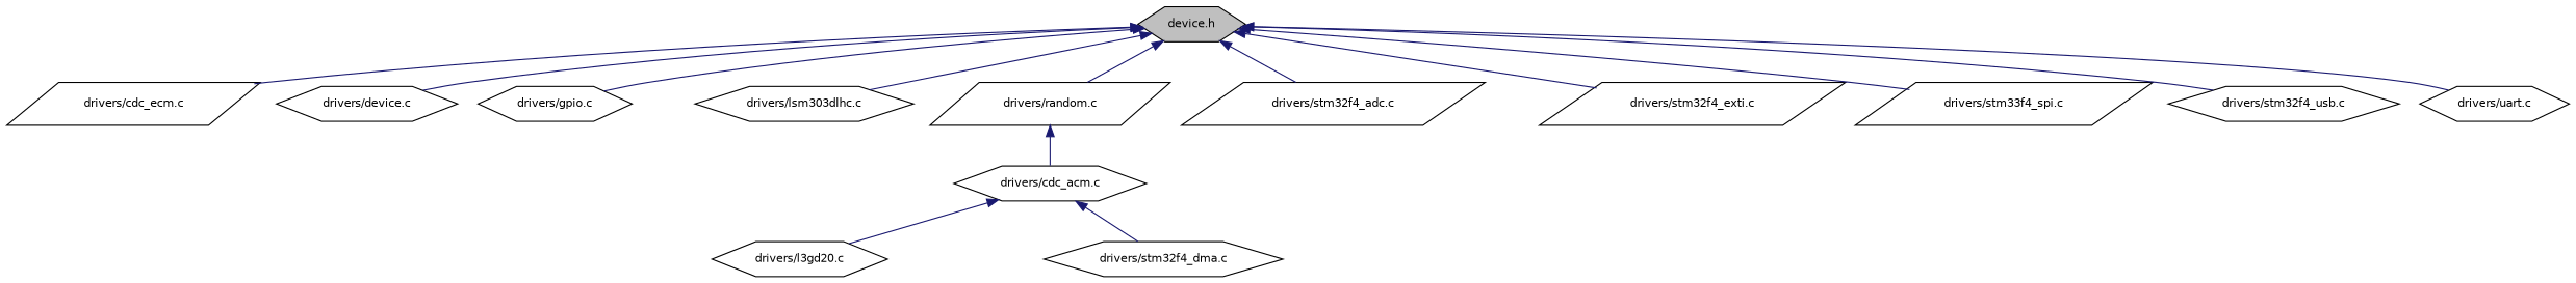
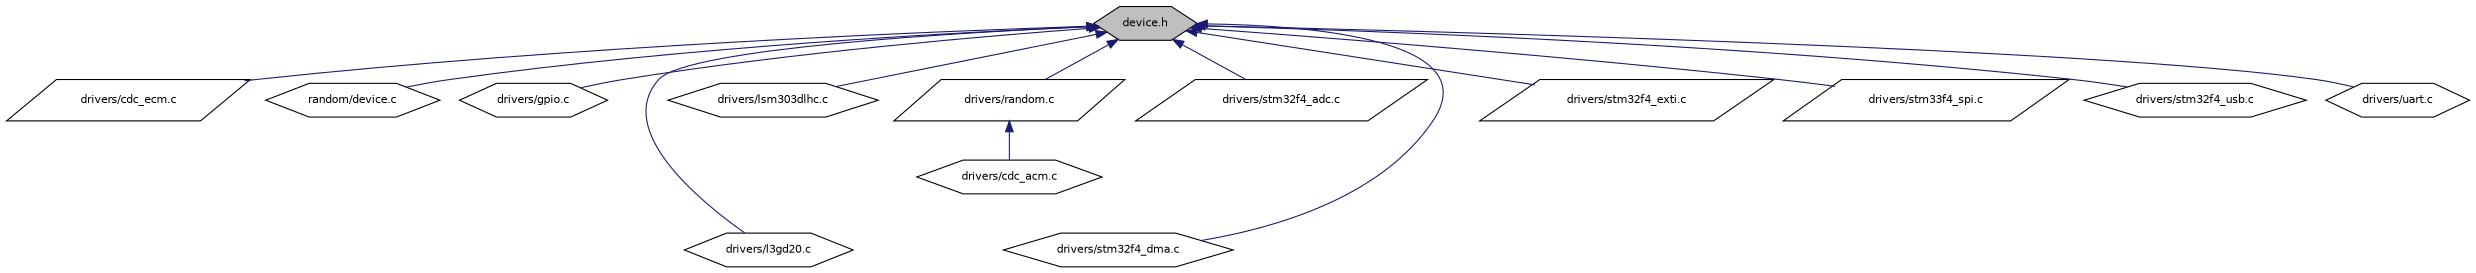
  digraph {
    node [color=black fillcolor=white fontname=Helvetica fontsize=10 shape=hexagon style=filled]
    edge [color=midnightblue dir=back fontname=Helvetica fontsize=10 labelfontname=Helvetica labelfontsize=10 style=solid]
    n1 [fillcolor=grey75 fontcolor=black height=0.2 label="device.h" width=0.4]
    n2 [height=0.2 label="drivers/cdc_ecm.c" shape=parallelogram width=0.4]
-   n3 [height=0.2 label="drivers/device.c" width=0.4]
+   n3 [height=0.2 label="random/device.c" width=0.4]
    n4 [height=0.2 label="drivers/gpio.c" width=0.4]
    n5 [height=0.2 label="drivers/l3gd20.c" width=0.4]
    n6 [height=0.2 label="drivers/lsm303dlhc.c" width=0.4]
    n7 [height=0.2 label="drivers/random.c" shape=parallelogram width=0.4]
    n8 [height=0.2 label="drivers/stm32f4_adc.c" shape=parallelogram width=0.4]
    n9 [height=0.2 label="drivers/stm32f4_dma.c" width=0.4]
    n10 [height=0.2 label="drivers/stm32f4_exti.c" shape=parallelogram width=0.4]
    n11 [height=0.2 label="drivers/stm33f4_spi.c" shape=parallelogram width=0.4]
    n12 [height=0.2 label="drivers/stm32f4_usb.c" width=0.4]
    n13 [height=0.2 label="drivers/uart.c" width=0.4]
    n14 [height=0.2 label="drivers/cdc_acm.c" width=0.4]
    n1 -> n2
    n1 -> n3
    n1 -> n4
-   n14 -> n5
+   n1 -> n5
    n1 -> n6
    n1 -> n7
    n1 -> n8
-   n14 -> n9
+   n1 -> n9
    n1 -> n10
    n1 -> n11
    n1 -> n12
    n1 -> n13
    n7 -> n14
  }
